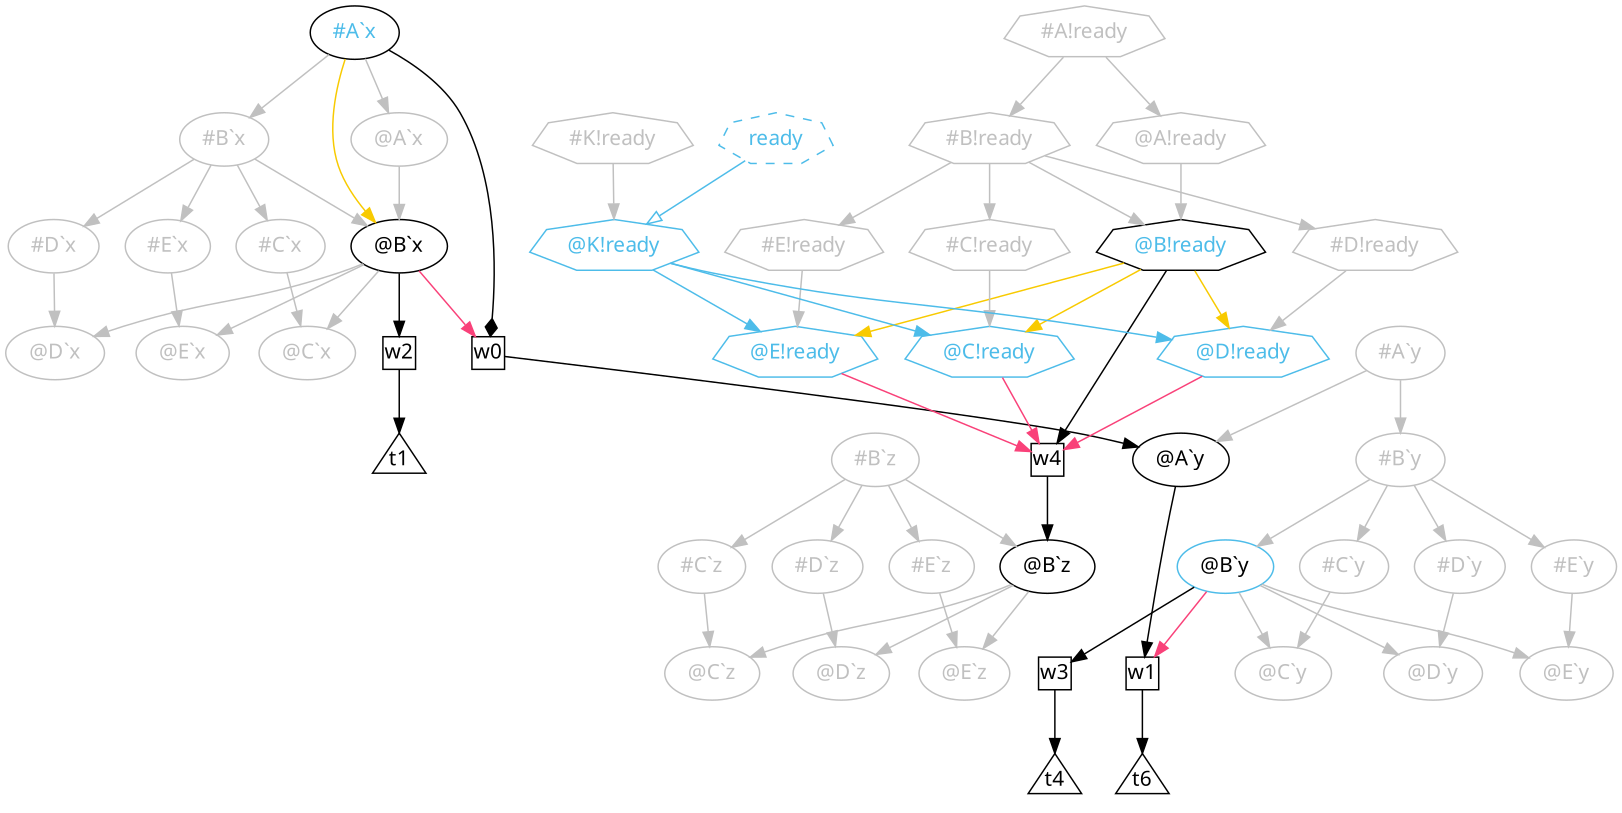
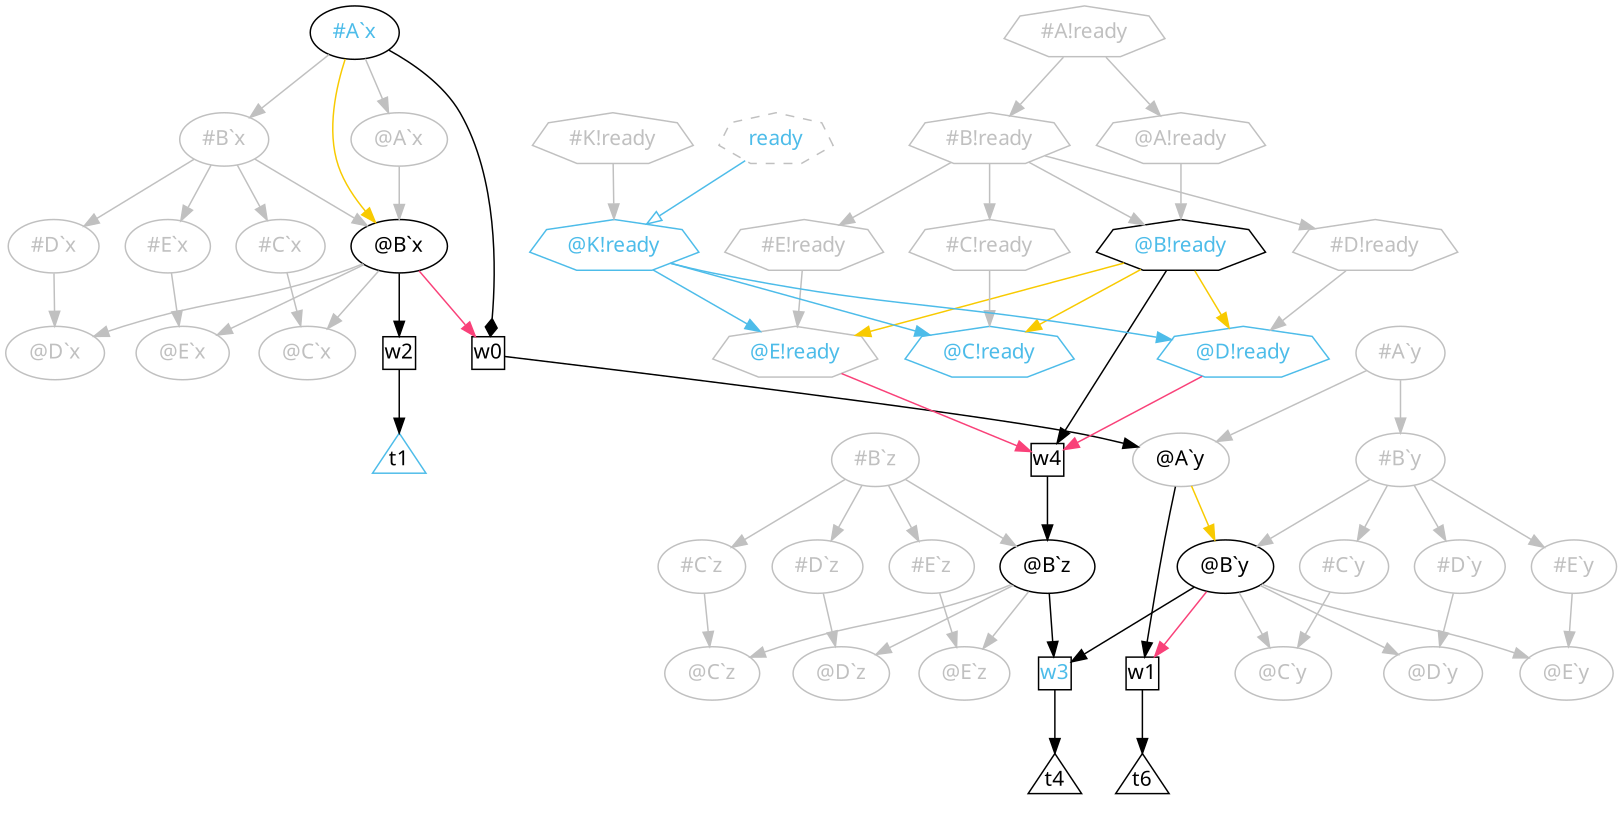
  digraph {
    node [fontcolor="#c0c0c0" fontname="Avenir Next" color="#c0c0c0"]
    edge [color="#c0c0c0" fontname="Avenir Next"]
    n1 [fontcolor="#4dbce9" label="#A`x" color=""]
    n2 [label="@A`x"]
    w0 [fixedsize=true shape=square width=0.3 fontcolor="" color=""]
    n4 [label="#B`x"]
    n5 [label="@B`x" fontcolor="" color=""]
-   n6 [label="@A`y" fontcolor="" color=""]
+   n6 [label="@A`y" fontcolor=""]
    n7 [label="#C`x"]
    n8 [label="#D`x"]
    n9 [label="#E`x"]
    w2 [fixedsize=true shape=square width=0.3 fontcolor="" color=""]
    n11 [label="@C`x"]
    n12 [label="@D`x"]
    n13 [label="@E`x"]
    n14 [label="#A`y"]
    n15 [label="#B`y"]
    w1 [fixedsize=true shape=square width=0.3 fontcolor="" color=""]
-   n17 [label="@B`y" color="#4dbce9" fontcolor=""]
+   n17 [label="@B`y" fontcolor="" color=""]
    n18 [label="#C`y"]
    n19 [label="#D`y"]
    n20 [label="#E`y"]
    n21 [fixedsize=true label=t6 shape=triangle width=0.5 fontcolor="" color=""]
-   w3 [fixedsize=true shape=square width=0.3 fontcolor="" color=""]
+   w3 [fixedsize=true shape=square width=0.3 fontcolor="#4dbce9" color=""]
    n23 [label="@C`y"]
    n24 [label="@D`y"]
    n25 [label="@E`y"]
-   t1 [fixedsize=true shape=triangle width=0.5 fontcolor="" color=""]
+   t1 [fixedsize=true shape=triangle width=0.5 color="#4dbce9" fontcolor=""]
    n27 [fixedsize=true label=t4 shape=triangle width=0.5 fontcolor="" color=""]
    n28 [label="#B`z"]
    n29 [label="@B`z" fontcolor="" color=""]
    n30 [label="#C`z"]
    n31 [label="#D`z"]
    n32 [label="#E`z"]
    n33 [label="@C`z"]
    n34 [label="@D`z"]
    n35 [label="@E`z"]
    n36 [label="#A!ready" shape=septagon]
    n37 [label="@A!ready" shape=septagon]
    n38 [label="#B!ready" shape=septagon]
    n39 [fontcolor="#4dbce9" label="@B!ready" shape=septagon color=""]
    n40 [label="#C!ready" shape=septagon]
    n41 [label="#D!ready" shape=septagon]
    n42 [label="#E!ready" shape=septagon]
    w4 [fixedsize=true shape=square width=0.3 fontcolor="" color=""]
    n44 [color="#4dbce9" fontcolor="#4dbce9" label="@C!ready" shape=septagon]
    n45 [color="#4dbce9" fontcolor="#4dbce9" label="@D!ready" shape=septagon]
-   n46 [color="#4dbce9" fontcolor="#4dbce9" label="@E!ready" shape=septagon]
+   n46 [fontcolor="#4dbce9" label="@E!ready" shape=septagon]
    n47 [label="#K!ready" shape=septagon]
    n48 [color="#4dbce9" fontcolor="#4dbce9" label="@K!ready" shape=septagon]
-   ready [color="#4dbce9" fontcolor="#4dbce9" shape=septagon style=dashed]
+   ready [fontcolor="#4dbce9" shape=septagon style=dashed]
    n1 -> n2
    n1 -> w0 [arrowhead=diamond color=""]
    n1 -> n4
    n1 -> n5 [color="#f8ca00"]
    n2 -> n5
    w0 -> n6 [color=""]
    n4 -> n5
    n4 -> n7
    n4 -> n8
    n4 -> n9
    n5 -> w0 [color="#f94179"]
    n5 -> w2 [color=""]
    n5 -> n11
    n5 -> n12
    n5 -> n13
    n6 -> w1 [color=""]
+   n6 -> n17 [color="#f8ca00"]
    n7 -> n11
    n8 -> n12
    n9 -> n13
    w2 -> t1 [color=""]
    n14 -> n6
    n14 -> n15
    n15 -> n17
    n15 -> n18
    n15 -> n19
    n15 -> n20
    w1 -> n21 [color=""]
    n17 -> w1 [color="#f94179"]
    n17 -> w3 [color=""]
    n17 -> n23
    n17 -> n24
    n17 -> n25
    n18 -> n23
    n19 -> n24
    n20 -> n25
    w3 -> n27 [color=""]
    n28 -> n29
    n28 -> n30
    n28 -> n31
    n28 -> n32
+   n29 -> w3 [color=""]
    n29 -> n33
    n29 -> n34
    n29 -> n35
    n30 -> n33
    n31 -> n34
    n32 -> n35
    n36 -> n37
    n36 -> n38
    n37 -> n39
    n38 -> n39
    n38 -> n40
    n38 -> n41
    n38 -> n42
    n39 -> w4 [color=""]
    n39 -> n44 [color="#f8ca00"]
    n39 -> n45 [color="#f8ca00"]
    n39 -> n46 [color="#f8ca00"]
    n40 -> n44
    n41 -> n45
    n42 -> n46
    w4 -> n29 [color=""]
-   n44 -> w4 [color="#f94179"]
    n45 -> w4 [color="#f94179"]
    n46 -> w4 [color="#f94179"]
    n47 -> n48
    n48 -> n44 [color="#4dbce9"]
    n48 -> n45 [color="#4dbce9"]
    n48 -> n46 [color="#4dbce9"]
    ready -> n48 [arrowhead=empty color="#4dbce9"]
  }
